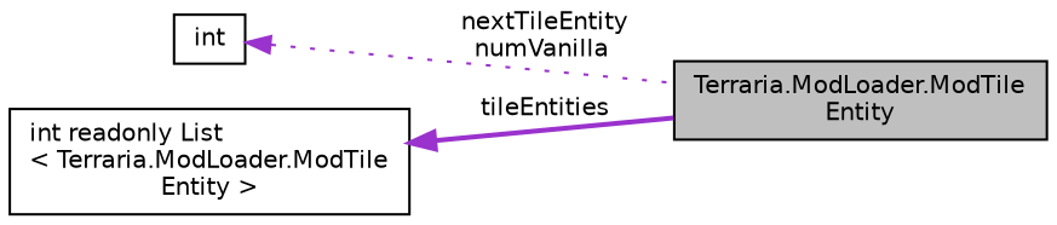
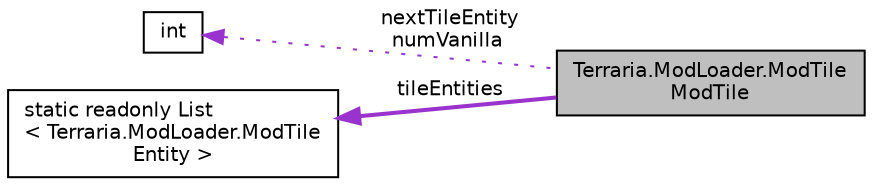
  digraph {
    rankdir=LR
    node [color=black fillcolor=white fontname=Helvetica fontsize=10 shape=record style=filled]
    edge [color=darkorchid3 dir=back fontname=Helvetica fontsize=10 labelfontname=Helvetica labelfontsize=10]
-   n1 [fillcolor=grey75 fontcolor=black height=0.2 label="Terraria.ModLoader.ModTile\lEntity" width=0.4]
+   n1 [fillcolor=grey75 fontcolor=black height=0.2 label="Terraria.ModLoader.ModTile\lModTile" width=0.4]
    n2 [height=0.2 label=int width=0.4]
-   n3 [height=0.2 label="int readonly List\l\< Terraria.ModLoader.ModTile\lEntity \>" width=0.4]
+   n3 [height=0.2 label="static readonly List\l\< Terraria.ModLoader.ModTile\lEntity \>" width=0.4]
    n2 -> n1 [label=" nextTileEntity\nnumVanilla" style=dotted]
    n3 -> n1 [label=" tileEntities" style=bold]
  }
